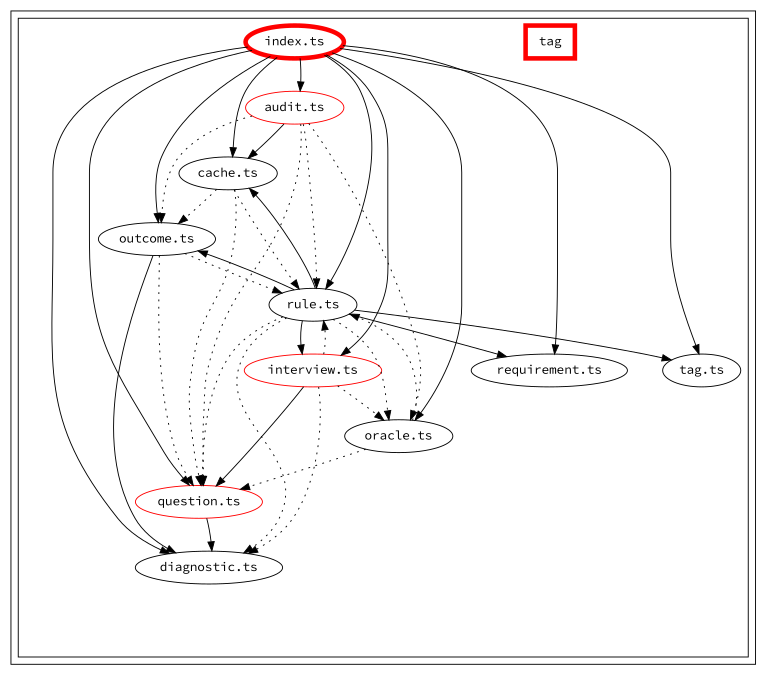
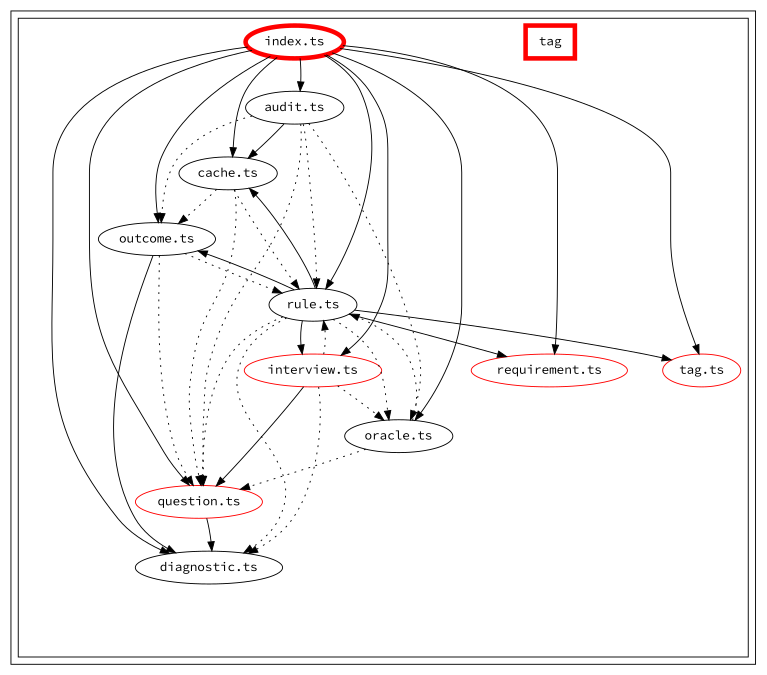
  digraph {
    compound=true
    fontname="Source Code Pro"
    node [fontname="Source Code Pro"]
    edge [fontname="Source Code Pro" style=invis]
    n1 [label="diagnostic.ts"]
    exit_src [style=invis]
    n3 [label="cache.ts"]
    n4 [color="#ff0000" label="interview.ts"]
    n5 [label="oracle.ts"]
    n6 [label="outcome.ts"]
    n7 [color="#ff0000" label="question.ts"]
-   n8 [label="requirement.ts"]
-   n9 [label="tag.ts"]
+   n8 [label="requirement.ts" color="#ff0000"]
+   n9 [label="tag.ts" color="#ff0000"]
    n10 [label="rule.ts"]
-   n11 [label="audit.ts" color="#ff0000"]
+   n11 [label="audit.ts"]
    n12 [color="#ff0000" label=tag penwidth=5 shape=rectangle]
    n13 [color="#ff0000" label="index.ts" penwidth=5]
    subgraph cluster_1 {
      color="#000000"
      subgraph cluster_2 {
        color="#000000"
        n1
        exit_src
        n3
        n4
        n5
        n6
        n7
        n8
        n9
        n10
        n11
        n12
        n13
      }
    }
    n1 -> exit_src
    exit_src -> exit_src
    exit_src -> exit_src
    exit_src -> exit_src
    exit_src -> exit_src
    exit_src -> exit_src
    exit_src -> exit_src
    exit_src -> exit_src
    exit_src -> exit_src
    exit_src -> exit_src
    exit_src -> exit_src
    exit_src -> exit_src
    n3 -> exit_src
    n3 -> n6
    n3 -> n6 [color=black style=dotted]
    n3 -> n7
    n3 -> n7 [color=black style=dotted]
    n3 -> n10
    n3 -> n10 [color=black style=dotted]
    n4 -> n1
    n4 -> n1 [color=black style=dotted]
    n4 -> exit_src
    n4 -> n5
    n4 -> n5 [color=black style=dotted]
    n4 -> n7
    n4 -> n7 [color=black style=solid]
    n4 -> n10
    n4 -> n10 [color=black style=dotted]
    n5 -> exit_src
    n5 -> n7
    n5 -> n7 [color=black style=dotted]
    n5 -> n10
    n5 -> n10 [color=black style=dotted]
    n6 -> n1
    n6 -> n1 [color=black style=solid]
    n6 -> exit_src
    n6 -> n7
    n6 -> n7 [color=black style=dotted]
    n6 -> n10
    n6 -> n10 [color=black style=dotted]
    n7 -> n1
    n7 -> n1 [color=black style=solid]
    n7 -> exit_src
    n8 -> exit_src
    n9 -> exit_src
    n10 -> n1
    n10 -> n1 [color=black style=dotted]
    n10 -> exit_src
    n10 -> n3
    n10 -> n3 [color=black style=solid]
    n10 -> n4
    n10 -> n4 [color=black style=solid]
    n10 -> n5
    n10 -> n5 [color=black style=dotted]
    n10 -> n6
    n10 -> n6 [color=black style=solid]
    n10 -> n7
    n10 -> n7 [color=black style=dotted]
    n10 -> n8
    n10 -> n8 [color=black style=solid]
    n10 -> n9
    n10 -> n9 [color=black style=solid]
    n11 -> exit_src
    n11 -> n3
    n11 -> n3 [color=black style=solid]
    n11 -> n5
    n11 -> n5 [color=black style=dotted]
    n11 -> n6
    n11 -> n6 [color=black style=dotted]
    n11 -> n7
    n11 -> n7 [color=black style=dotted]
    n11 -> n10
    n11 -> n10 [color=black style=dotted]
    n13 -> n1
    n13 -> n1 [color=black style=solid]
    n13 -> exit_src
    n13 -> n3
    n13 -> n3 [color=black style=solid]
    n13 -> n4
    n13 -> n4 [color=black style=solid]
    n13 -> n5
    n13 -> n5 [color=black style=solid]
    n13 -> n6
    n13 -> n6 [color=black style=solid]
    n13 -> n7
    n13 -> n7 [color=black style=solid]
    n13 -> n8
    n13 -> n8 [color=black style=solid]
    n13 -> n9
    n13 -> n9 [color=black style=solid]
    n13 -> n10
    n13 -> n10 [color=black style=solid]
    n13 -> n11
    n13 -> n11 [color=black style=solid]
  }
